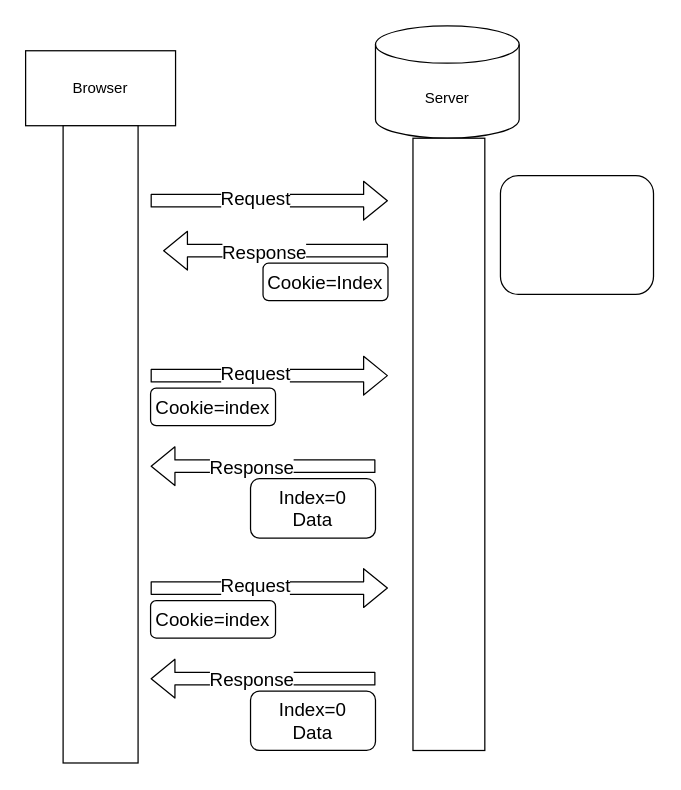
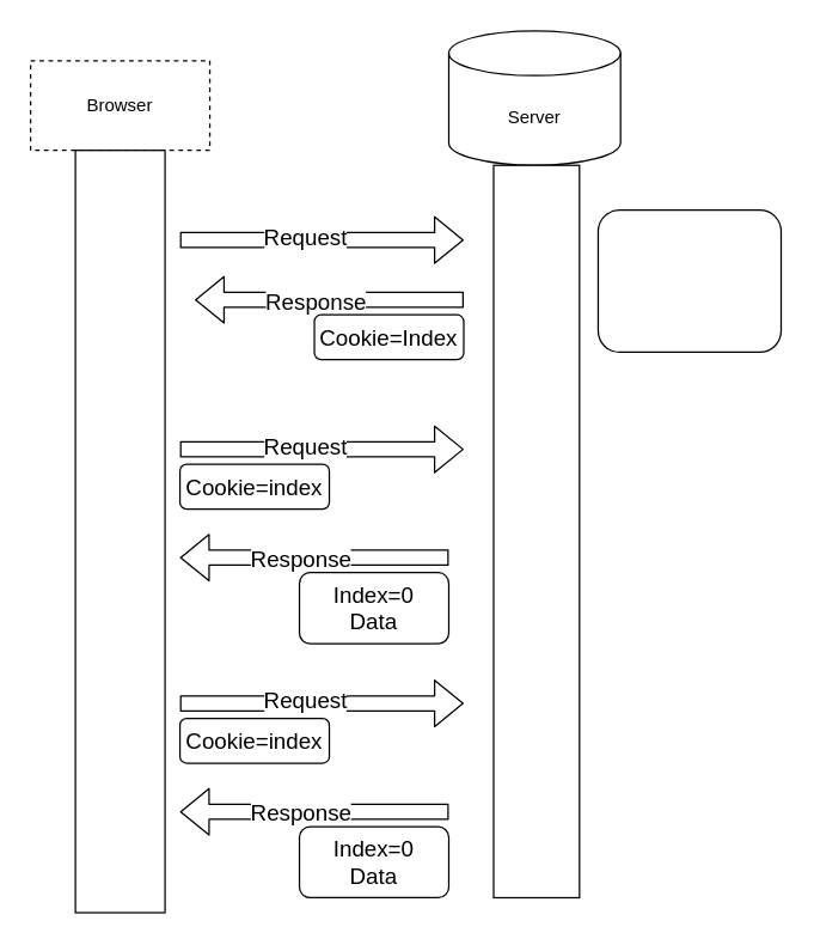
  <mxCell id="0" />
  <mxCell id="1" parent="0" />
- <mxCell id="2" value="Browser" style="rounded=0;whiteSpace=wrap;html=1;" vertex="1" parent="1"><mxGeometry x="20" y="40" width="120" height="60" as="geometry" /></mxCell>
+ <mxCell id="2" value="Browser" style="rounded=0;whiteSpace=wrap;html=1;dashed=1;" vertex="1" parent="1"><mxGeometry x="20" y="40" width="120" height="60" as="geometry" /></mxCell>
  <mxCell id="3" value="Server" style="shape=cylinder3;whiteSpace=wrap;html=1;boundedLbl=1;backgroundOutline=1;size=15;" vertex="1" parent="1"><mxGeometry x="300" y="20" width="115" height="90" as="geometry" /></mxCell>
  <mxCell id="4" value="" style="rounded=0;whiteSpace=wrap;html=1;" vertex="1" parent="1"><mxGeometry x="50" y="100" width="60" height="510" as="geometry" /></mxCell>
  <mxCell id="5" value="" style="rounded=0;whiteSpace=wrap;html=1;" vertex="1" parent="1"><mxGeometry x="330" y="110" width="57.5" height="490" as="geometry" /></mxCell>
  <mxCell id="6" value="" style="shape=flexArrow;endArrow=classic;html=1;" edge="1" parent="1"><mxGeometry width="50" height="50" relative="1" as="geometry"><mxPoint x="120" y="160" as="sourcePoint" /><mxPoint x="310" y="160" as="targetPoint" /></mxGeometry></mxCell>
  <mxCell id="7" value="Request" style="edgeLabel;html=1;align=center;verticalAlign=middle;resizable=0;points=[];fontSize=15;" vertex="1" connectable="0" parent="6"><mxGeometry x="-0.128" y="3" relative="1" as="geometry"><mxPoint as="offset" /></mxGeometry></mxCell>
  <mxCell id="8" value="" style="shape=flexArrow;endArrow=classic;html=1;" edge="1" parent="1"><mxGeometry width="50" height="50" relative="1" as="geometry"><mxPoint x="120" y="300" as="sourcePoint" /><mxPoint x="310" y="300" as="targetPoint" /></mxGeometry></mxCell>
  <mxCell id="9" value="Request" style="edgeLabel;html=1;align=center;verticalAlign=middle;resizable=0;points=[];fontSize=15;" vertex="1" connectable="0" parent="8"><mxGeometry x="-0.128" y="3" relative="1" as="geometry"><mxPoint as="offset" /></mxGeometry></mxCell>
  <mxCell id="10" value="" style="shape=flexArrow;endArrow=classic;html=1;fontSize=15;" edge="1" parent="1"><mxGeometry width="50" height="50" relative="1" as="geometry"><mxPoint x="310" y="200" as="sourcePoint" /><mxPoint x="130" y="200" as="targetPoint" /></mxGeometry></mxCell>
  <mxCell id="11" value="Response" style="edgeLabel;html=1;align=center;verticalAlign=middle;resizable=0;points=[];fontSize=15;" vertex="1" connectable="0" parent="10"><mxGeometry x="0.383" y="4" relative="1" as="geometry"><mxPoint x="24" y="-4" as="offset" /></mxGeometry></mxCell>
  <mxCell id="12" value="Cookie=Index" style="rounded=1;whiteSpace=wrap;html=1;fontSize=15;" vertex="1" parent="1"><mxGeometry x="210" y="210" width="100" height="30" as="geometry" /></mxCell>
  <mxCell id="13" value="Cookie=index" style="rounded=1;whiteSpace=wrap;html=1;fontSize=15;" vertex="1" parent="1"><mxGeometry x="120" y="310" width="100" height="30" as="geometry" /></mxCell>
  <mxCell id="14" value="" style="rounded=1;whiteSpace=wrap;html=1;fontSize=15;" vertex="1" parent="1"><mxGeometry x="400" y="140" width="122.5" height="95" as="geometry" /></mxCell>
  <mxCell id="15" value="" style="shape=flexArrow;endArrow=classic;html=1;fontSize=15;" edge="1" parent="1"><mxGeometry width="50" height="50" relative="1" as="geometry"><mxPoint x="300" y="372.5" as="sourcePoint" /><mxPoint x="120" y="372.5" as="targetPoint" /></mxGeometry></mxCell>
  <mxCell id="16" value="Response" style="edgeLabel;html=1;align=center;verticalAlign=middle;resizable=0;points=[];fontSize=15;" vertex="1" connectable="0" parent="15"><mxGeometry x="0.383" y="4" relative="1" as="geometry"><mxPoint x="24" y="-4" as="offset" /></mxGeometry></mxCell>
  <mxCell id="17" value="Index=0&lt;br&gt;Data" style="rounded=1;whiteSpace=wrap;html=1;fontSize=15;" vertex="1" parent="1"><mxGeometry x="200" y="382.5" width="100" height="47.5" as="geometry" /></mxCell>
  <mxCell id="18" value="" style="shape=flexArrow;endArrow=classic;html=1;" edge="1" parent="1"><mxGeometry width="50" height="50" relative="1" as="geometry"><mxPoint x="120" y="470" as="sourcePoint" /><mxPoint x="310" y="470" as="targetPoint" /></mxGeometry></mxCell>
  <mxCell id="19" value="Request" style="edgeLabel;html=1;align=center;verticalAlign=middle;resizable=0;points=[];fontSize=15;" vertex="1" connectable="0" parent="18"><mxGeometry x="-0.128" y="3" relative="1" as="geometry"><mxPoint as="offset" /></mxGeometry></mxCell>
  <mxCell id="20" value="Cookie=index" style="rounded=1;whiteSpace=wrap;html=1;fontSize=15;" vertex="1" parent="1"><mxGeometry x="120" y="480" width="100" height="30" as="geometry" /></mxCell>
  <mxCell id="21" value="" style="shape=flexArrow;endArrow=classic;html=1;fontSize=15;" edge="1" parent="1"><mxGeometry width="50" height="50" relative="1" as="geometry"><mxPoint x="300" y="542.5" as="sourcePoint" /><mxPoint x="120" y="542.5" as="targetPoint" /></mxGeometry></mxCell>
  <mxCell id="22" value="Response" style="edgeLabel;html=1;align=center;verticalAlign=middle;resizable=0;points=[];fontSize=15;" vertex="1" connectable="0" parent="21"><mxGeometry x="0.383" y="4" relative="1" as="geometry"><mxPoint x="24" y="-4" as="offset" /></mxGeometry></mxCell>
  <mxCell id="23" value="Index=0&lt;br&gt;Data" style="rounded=1;whiteSpace=wrap;html=1;fontSize=15;" vertex="1" parent="1"><mxGeometry x="200" y="552.5" width="100" height="47.5" as="geometry" /></mxCell>
